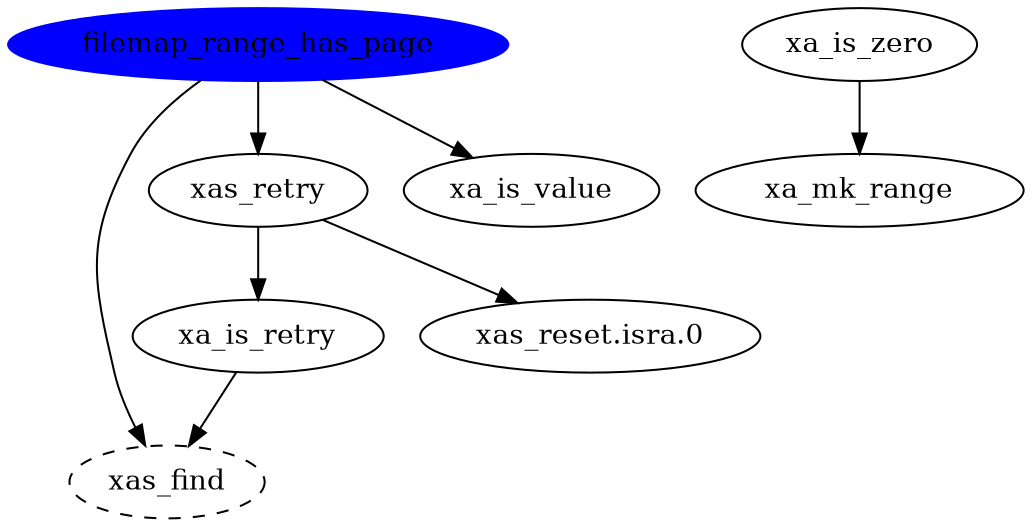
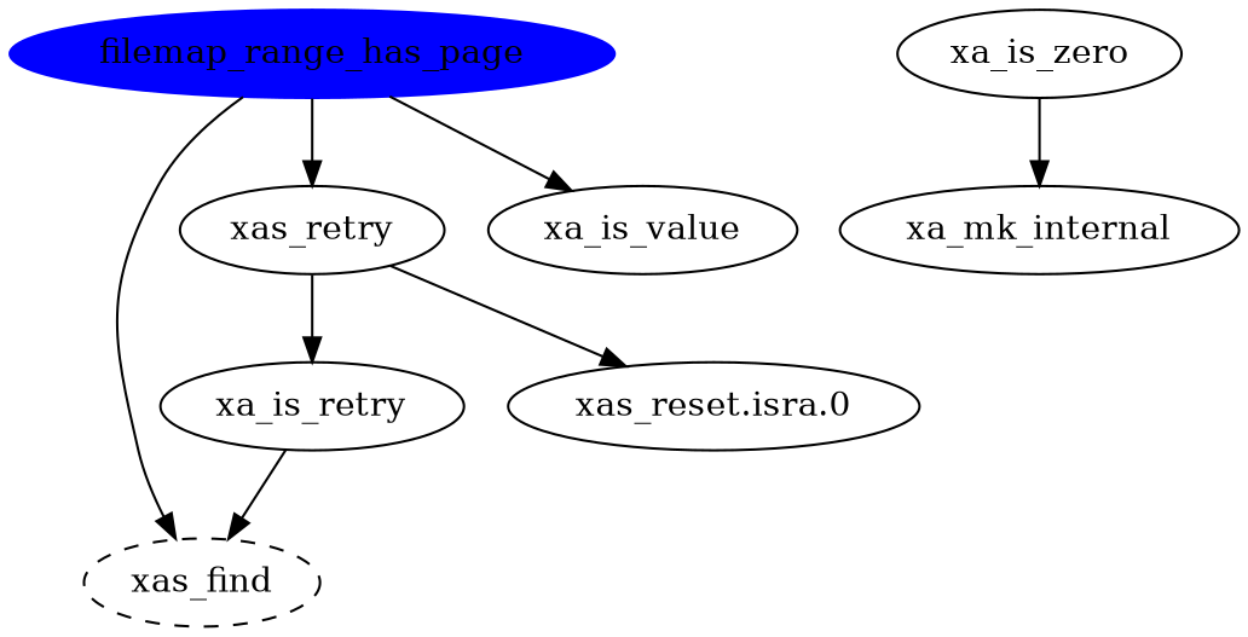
  strict digraph {
    filemap_range_has_page [color=blue style=filled]
    xas_find [style=dashed]
    xas_retry
    xa_is_value
    xa_is_retry
    "xas_reset.isra.0"
    xa_is_zero
-   xa_mk_internal [label=xa_mk_range]
+   xa_mk_internal
    filemap_range_has_page -> xas_find
    filemap_range_has_page -> xas_retry
    filemap_range_has_page -> xa_is_value
    xas_retry -> xa_is_retry
    xas_retry -> "xas_reset.isra.0"
    xa_is_retry -> xas_find
    xa_is_zero -> xa_mk_internal
  }
